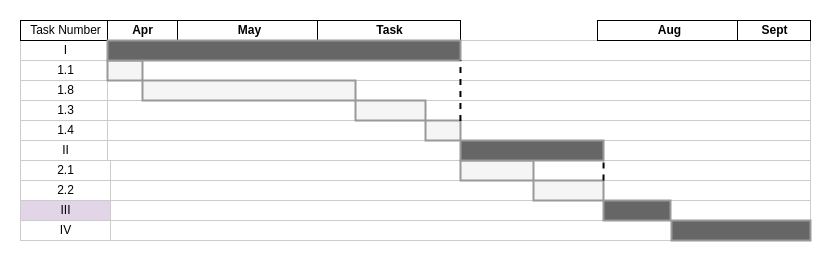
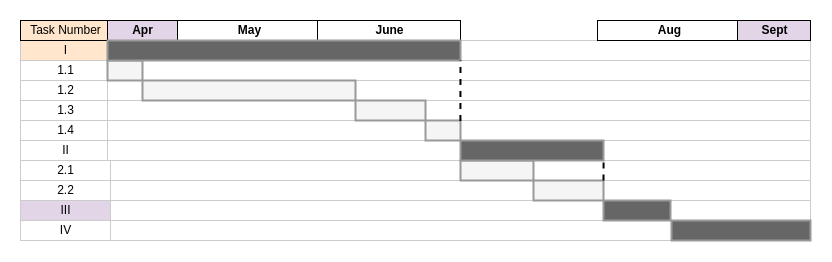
  <mxCell id="0" style=";html=1;" />
  <mxCell id="1" style=";html=1;" parent="0" />
  <mxCell id="2" value="" style="align=left;strokeColor=#CCCCCC;html=1;" vertex="1" parent="1"><mxGeometry x="107" y="220" width="703" height="20" as="geometry" /></mxCell>
  <mxCell id="3" value="" style="align=left;strokeColor=#CCCCCC;html=1;" vertex="1" parent="1"><mxGeometry x="107" y="200" width="703" height="20" as="geometry" /></mxCell>
  <mxCell id="4" value="" style="align=left;strokeColor=#CCCCCC;html=1;" vertex="1" parent="1"><mxGeometry x="107" y="180" width="703" height="20" as="geometry" /></mxCell>
  <mxCell id="5" value="" style="align=left;strokeColor=#CCCCCC;html=1;" vertex="1" parent="1"><mxGeometry x="107" y="160" width="703" height="20" as="geometry" /></mxCell>
- <mxCell id="6" value="I" style="align=center;strokeColor=#CCCCCC;html=1;" parent="1" vertex="1"><mxGeometry x="20" y="40" width="90" height="20.0" as="geometry" /></mxCell>
+ <mxCell id="6" value="I" style="align=center;strokeColor=#CCCCCC;html=1;fillColor=#ffe6cc;" parent="1" vertex="1"><mxGeometry x="20" y="40" width="90" height="20.0" as="geometry" /></mxCell>
  <mxCell id="7" value="1.1" style="align=center;strokeColor=#CCCCCC;html=1;" parent="1" vertex="1"><mxGeometry x="20" y="60" width="90" height="20" as="geometry" /></mxCell>
- <mxCell id="8" value="1.8" style="align=center;strokeColor=#CCCCCC;html=1;" parent="1" vertex="1"><mxGeometry x="20" y="80" width="90" height="20" as="geometry" /></mxCell>
+ <mxCell id="8" value="1.2" style="align=center;strokeColor=#CCCCCC;html=1;" parent="1" vertex="1"><mxGeometry x="20" y="80" width="90" height="20" as="geometry" /></mxCell>
  <mxCell id="9" value="1.3" style="align=center;strokeColor=#CCCCCC;html=1;" parent="1" vertex="1"><mxGeometry x="20" y="100" width="90" height="20" as="geometry" /></mxCell>
  <mxCell id="10" value="1.4" style="align=center;strokeColor=#CCCCCC;html=1;" parent="1" vertex="1"><mxGeometry x="20" y="120" width="90" height="20" as="geometry" /></mxCell>
  <mxCell id="11" value="II" style="align=center;strokeColor=#CCCCCC;html=1;" parent="1" vertex="1"><mxGeometry x="20" y="140" width="90" height="20" as="geometry" /></mxCell>
- <mxCell id="12" value="Task Number" style="strokeWidth=1;fontStyle=0;html=1;" parent="1" vertex="1"><mxGeometry x="20" y="20" width="90" height="20" as="geometry" /></mxCell>
+ <mxCell id="12" value="Task Number" style="strokeWidth=1;fontStyle=0;html=1;fillColor=#ffe6cc;" parent="1" vertex="1"><mxGeometry x="20" y="20" width="90" height="20" as="geometry" /></mxCell>
  <mxCell id="13" value="" style="align=left;strokeColor=#CCCCCC;html=1;" parent="1" vertex="1"><mxGeometry x="107" y="40" width="703" height="20" as="geometry" /></mxCell>
- <mxCell id="14" value="Apr" style="strokeWidth=1;fontStyle=1;html=1;" parent="1" vertex="1"><mxGeometry x="107" y="20" width="70" height="20" as="geometry" /></mxCell>
+ <mxCell id="14" value="Apr" style="strokeWidth=1;fontStyle=1;html=1;fillColor=#e1d5e7;" parent="1" vertex="1"><mxGeometry x="107" y="20" width="70" height="20" as="geometry" /></mxCell>
  <mxCell id="15" value="May" style="strokeWidth=1;fontStyle=1;html=1;" parent="1" vertex="1"><mxGeometry x="177" y="20" width="143" height="20" as="geometry" /></mxCell>
- <mxCell id="16" value="Task" style="strokeWidth=1;fontStyle=1;html=1;" parent="1" vertex="1"><mxGeometry x="317" y="20" width="143" height="20" as="geometry" /></mxCell>
+ <mxCell id="16" value="June" style="strokeWidth=1;fontStyle=1;html=1;" parent="1" vertex="1"><mxGeometry x="317" y="20" width="143" height="20" as="geometry" /></mxCell>
  <mxCell id="17" value="Aug" style="strokeWidth=1;fontStyle=1;html=1;" parent="1" vertex="1"><mxGeometry x="597" y="20" width="143" height="20" as="geometry" /></mxCell>
- <mxCell id="18" value="Sept" style="strokeWidth=1;fontStyle=1;html=1;" parent="1" vertex="1"><mxGeometry x="737" y="20" width="73" height="20" as="geometry" /></mxCell>
+ <mxCell id="18" value="Sept" style="strokeWidth=1;fontStyle=1;html=1;fillColor=#e1d5e7;" parent="1" vertex="1"><mxGeometry x="737" y="20" width="73" height="20" as="geometry" /></mxCell>
  <mxCell id="19" value="" style="align=left;strokeColor=#CCCCCC;html=1;" parent="1" vertex="1"><mxGeometry x="107" y="60" width="703" height="20" as="geometry" /></mxCell>
  <mxCell id="20" value="" style="align=left;strokeColor=#CCCCCC;html=1;" parent="1" vertex="1"><mxGeometry x="107" y="80" width="703" height="20" as="geometry" /></mxCell>
  <mxCell id="21" value="" style="align=left;strokeColor=#CCCCCC;html=1;" parent="1" vertex="1"><mxGeometry x="107" y="100" width="703" height="20" as="geometry" /></mxCell>
  <mxCell id="22" value="" style="align=left;strokeColor=#CCCCCC;html=1;" parent="1" vertex="1"><mxGeometry x="107" y="120" width="703" height="20" as="geometry" /></mxCell>
  <mxCell id="23" value="" style="align=left;strokeColor=#CCCCCC;html=1;" parent="1" vertex="1"><mxGeometry x="107" y="140" width="703" height="20" as="geometry" /></mxCell>
  <mxCell id="24" value="" style="whiteSpace=wrap;html=1;strokeWidth=2;fillColor=#F5F5F5;gradientColor=none;fontSize=14;align=center;strokeColor=#999999;" parent="1" vertex="1"><mxGeometry x="107" y="60" width="35" height="20" as="geometry" /></mxCell>
  <mxCell id="25" value="" style="whiteSpace=wrap;html=1;strokeWidth=2;fillColor=#F5F5F5;gradientColor=none;fontSize=14;align=center;strokeColor=#999999;" parent="1" vertex="1"><mxGeometry x="142" y="80" width="213" height="20" as="geometry" /></mxCell>
  <mxCell id="26" value="" style="whiteSpace=wrap;html=1;strokeWidth=2;fillColor=#666666;gradientColor=none;fontSize=14;align=center;strokeColor=#999999;" parent="1" vertex="1"><mxGeometry x="107" y="40" width="353" height="20" as="geometry" /></mxCell>
  <mxCell id="27" value="" style="whiteSpace=wrap;html=1;strokeWidth=2;fillColor=#F5F5F5;gradientColor=none;fontSize=14;align=center;strokeColor=#999999;" parent="1" vertex="1"><mxGeometry x="460" y="160" width="73" height="20" as="geometry" /></mxCell>
  <mxCell id="28" value="" style="whiteSpace=wrap;html=1;strokeWidth=2;fillColor=#666666;gradientColor=none;fontSize=14;align=center;strokeColor=#999999;" parent="1" vertex="1"><mxGeometry x="671" y="220" width="139" height="20" as="geometry" /></mxCell>
  <mxCell id="29" value="" style="whiteSpace=wrap;html=1;strokeWidth=2;fillColor=#F5F5F5;gradientColor=none;fontSize=14;align=center;strokeColor=#999999;" parent="1" vertex="1"><mxGeometry x="355" y="100" width="70" height="20" as="geometry" /></mxCell>
  <mxCell id="30" value="2.1" style="align=center;strokeColor=#CCCCCC;html=1;" vertex="1" parent="1"><mxGeometry x="20" y="160" width="90" height="20" as="geometry" /></mxCell>
  <mxCell id="31" value="2.2" style="align=center;strokeColor=#CCCCCC;html=1;" vertex="1" parent="1"><mxGeometry x="20" y="180" width="90" height="20" as="geometry" /></mxCell>
  <mxCell id="32" value="III" style="align=center;strokeColor=#CCCCCC;html=1;fillColor=#e1d5e7;" vertex="1" parent="1"><mxGeometry x="20" y="200" width="90" height="20" as="geometry" /></mxCell>
  <mxCell id="33" value="IV" style="align=center;strokeColor=#CCCCCC;html=1;" vertex="1" parent="1"><mxGeometry x="20" y="220" width="90" height="20" as="geometry" /></mxCell>
  <mxCell id="34" value="" style="whiteSpace=wrap;html=1;strokeWidth=2;fillColor=#F5F5F5;gradientColor=none;fontSize=14;align=center;strokeColor=#999999;" vertex="1" parent="1"><mxGeometry x="425" y="120" width="35" height="20" as="geometry" /></mxCell>
  <mxCell id="35" value="" style="whiteSpace=wrap;html=1;strokeWidth=2;fillColor=#F5F5F5;gradientColor=none;fontSize=14;align=center;strokeColor=#999999;" vertex="1" parent="1"><mxGeometry x="533" y="180" width="70" height="20" as="geometry" /></mxCell>
  <mxCell id="36" value="" style="whiteSpace=wrap;html=1;strokeWidth=2;fillColor=#666666;gradientColor=none;fontSize=14;align=center;strokeColor=#999999;" vertex="1" parent="1"><mxGeometry x="603" y="200" width="67" height="20" as="geometry" /></mxCell>
  <mxCell id="37" value="" style="whiteSpace=wrap;html=1;strokeWidth=2;fillColor=#666666;gradientColor=none;fontSize=14;align=center;strokeColor=#999999;" vertex="1" parent="1"><mxGeometry x="460" y="140" width="143" height="20" as="geometry" /></mxCell>
  <mxCell id="38" value="" style="endArrow=none;dashed=1;html=1;rounded=0;exitX=0.502;exitY=1.031;exitDx=0;exitDy=0;exitPerimeter=0;strokeWidth=2;" edge="1" parent="1" source="21"><mxGeometry width="50" height="50" relative="1" as="geometry"><mxPoint x="410" y="110" as="sourcePoint" /><mxPoint x="460" y="60" as="targetPoint" /></mxGeometry></mxCell>
  <mxCell id="39" value="" style="endArrow=none;dashed=1;html=1;rounded=0;strokeWidth=2;" edge="1" parent="1"><mxGeometry width="50" height="50" relative="1" as="geometry"><mxPoint x="603" y="180" as="sourcePoint" /><mxPoint x="603.09" y="159.38" as="targetPoint" /></mxGeometry></mxCell>
